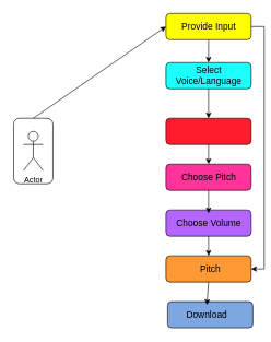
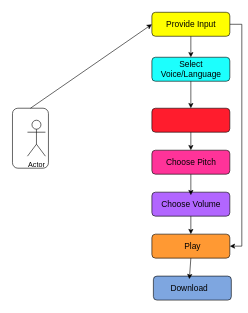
  <mxCell id="0" />
  <mxCell id="1" parent="0" />
  <mxCell id="2" style="edgeStyle=orthogonalEdgeStyle;rounded=0;orthogonalLoop=1;jettySize=auto;html=1;exitX=1;exitY=0.5;exitDx=0;exitDy=0;entryX=1;entryY=0.5;entryDx=0;entryDy=0;" edge="1" parent="1" source="3" target="7"><mxGeometry relative="1" as="geometry" /></mxCell>
  <mxCell id="3" value="" style="rounded=1;whiteSpace=wrap;html=1;fillColor=#FFFF00;" vertex="1" parent="1"><mxGeometry x="252.5" y="20" width="130" height="40" as="geometry" /></mxCell>
  <mxCell id="4" value="" style="rounded=1;whiteSpace=wrap;html=1;fillColor=#1CFFFD;" vertex="1" parent="1"><mxGeometry x="252.5" y="95" width="130" height="40" as="geometry" /></mxCell>
  <mxCell id="5" value="" style="rounded=1;whiteSpace=wrap;html=1;fillColor=#FF1C2D;" vertex="1" parent="1"><mxGeometry x="252.5" y="180" width="130" height="40" as="geometry" /></mxCell>
  <mxCell id="6" value="" style="rounded=1;whiteSpace=wrap;html=1;fillColor=#FF3399;" vertex="1" parent="1"><mxGeometry x="252.5" y="250" width="130" height="40" as="geometry" /></mxCell>
  <mxCell id="7" value="" style="rounded=1;whiteSpace=wrap;html=1;fillColor=#FF9933;" vertex="1" parent="1"><mxGeometry x="252.5" y="390" width="130" height="40" as="geometry" /></mxCell>
  <mxCell id="8" value="" style="rounded=1;whiteSpace=wrap;html=1;fillColor=#7EA6E0;" vertex="1" parent="1"><mxGeometry x="255" y="460" width="130" height="40" as="geometry" /></mxCell>
  <mxCell id="9" value="" style="rounded=1;whiteSpace=wrap;html=1;fillColor=#B266FF;" vertex="1" parent="1"><mxGeometry x="252.5" y="320" width="130" height="40" as="geometry" /></mxCell>
  <mxCell id="10" value="" style="rounded=1;whiteSpace=wrap;html=1;direction=south;" vertex="1" parent="1"><mxGeometry x="20" y="180" width="60" height="100" as="geometry" /></mxCell>
- <mxCell id="11" value="Actor" style="shape=umlActor;verticalLabelPosition=bottom;verticalAlign=top;html=1;outlineConnect=0;" vertex="1" parent="1"><mxGeometry x="35" y="200" width="30" height="60" as="geometry" /></mxCell>
+ <mxCell id="11" value="Actor" style="shape=umlActor;verticalLabelPosition=bottom;verticalAlign=top;html=1;outlineConnect=0;" vertex="1" parent="1"><mxGeometry x="45" y="200" width="30" height="60" as="geometry" /></mxCell>
  <mxCell id="12" value="" style="endArrow=classic;html=1;rounded=0;exitX=0;exitY=0.5;exitDx=0;exitDy=0;entryX=0;entryY=0.5;entryDx=0;entryDy=0;" edge="1" parent="1" source="10" target="3"><mxGeometry width="50" height="50" relative="1" as="geometry"><mxPoint x="410" y="200" as="sourcePoint" /><mxPoint x="140" y="20" as="targetPoint" /></mxGeometry></mxCell>
  <mxCell id="13" value="&lt;font style=&quot;font-size: 14px;&quot;&gt;Provide Input&lt;/font&gt;" style="text;html=1;align=center;verticalAlign=middle;whiteSpace=wrap;rounded=0;" vertex="1" parent="1"><mxGeometry x="272.5" y="25" width="90" height="30" as="geometry" /></mxCell>
  <mxCell id="14" value="&lt;font style=&quot;font-size: 14px;&quot;&gt;Select Voice/Language&lt;/font&gt;" style="text;html=1;align=center;verticalAlign=middle;whiteSpace=wrap;rounded=0;" vertex="1" parent="1"><mxGeometry x="287.5" y="100" width="60" height="30" as="geometry" /></mxCell>
  <mxCell id="15" value="&lt;font style=&quot;font-size: 14px;&quot;&gt;Choose Pitch&lt;/font&gt;" style="text;html=1;align=center;verticalAlign=middle;whiteSpace=wrap;rounded=0;" vertex="1" parent="1"><mxGeometry x="262.5" y="255" width="110" height="30" as="geometry" /></mxCell>
  <mxCell id="16" value="&lt;font style=&quot;font-size: 14px;&quot;&gt;Choose Volume&lt;/font&gt;" style="text;html=1;align=center;verticalAlign=middle;whiteSpace=wrap;rounded=0;" vertex="1" parent="1"><mxGeometry x="262.5" y="325" width="110" height="30" as="geometry" /></mxCell>
- <mxCell id="17" value="&lt;font style=&quot;font-size: 14px;&quot;&gt;Pitch&lt;/font&gt;" style="text;html=1;align=center;verticalAlign=middle;whiteSpace=wrap;rounded=0;" vertex="1" parent="1"><mxGeometry x="287.5" y="395" width="65" height="30" as="geometry" /></mxCell>
+ <mxCell id="17" value="&lt;font style=&quot;font-size: 14px;&quot;&gt;Play&lt;/font&gt;" style="text;html=1;align=center;verticalAlign=middle;whiteSpace=wrap;rounded=0;" vertex="1" parent="1"><mxGeometry x="287.5" y="395" width="65" height="30" as="geometry" /></mxCell>
  <mxCell id="18" value="&lt;font style=&quot;font-size: 14px;&quot;&gt;&lt;font style=&quot;&quot;&gt;Down&lt;/font&gt;&lt;font style=&quot;&quot;&gt;load&lt;/font&gt;&lt;/font&gt;" style="text;html=1;align=center;verticalAlign=middle;whiteSpace=wrap;rounded=0;" vertex="1" parent="1"><mxGeometry x="265" y="465" width="100" height="30" as="geometry" /></mxCell>
  <mxCell id="19" value="" style="endArrow=classic;html=1;rounded=0;exitX=0.5;exitY=1;exitDx=0;exitDy=0;entryX=0.5;entryY=0;entryDx=0;entryDy=0;" edge="1" parent="1" source="3" target="4"><mxGeometry width="50" height="50" relative="1" as="geometry"><mxPoint x="490" y="270" as="sourcePoint" /><mxPoint x="540" y="220" as="targetPoint" /></mxGeometry></mxCell>
  <mxCell id="20" value="" style="endArrow=classic;html=1;rounded=0;exitX=0.5;exitY=1;exitDx=0;exitDy=0;entryX=0.5;entryY=0;entryDx=0;entryDy=0;" edge="1" parent="1" source="4" target="5"><mxGeometry width="50" height="50" relative="1" as="geometry"><mxPoint x="490" y="270" as="sourcePoint" /><mxPoint x="540" y="220" as="targetPoint" /></mxGeometry></mxCell>
  <mxCell id="21" value="" style="endArrow=classic;html=1;rounded=0;exitX=0.5;exitY=1;exitDx=0;exitDy=0;entryX=0.5;entryY=0;entryDx=0;entryDy=0;" edge="1" parent="1" source="5" target="6"><mxGeometry width="50" height="50" relative="1" as="geometry"><mxPoint x="490" y="270" as="sourcePoint" /><mxPoint x="540" y="220" as="targetPoint" /></mxGeometry></mxCell>
  <mxCell id="22" value="" style="endArrow=classic;html=1;rounded=0;exitX=0.5;exitY=1;exitDx=0;exitDy=0;entryX=0.5;entryY=0;entryDx=0;entryDy=0;" edge="1" parent="1" source="6" target="16"><mxGeometry width="50" height="50" relative="1" as="geometry"><mxPoint x="490" y="270" as="sourcePoint" /><mxPoint x="540" y="220" as="targetPoint" /></mxGeometry></mxCell>
  <mxCell id="23" value="" style="endArrow=classic;html=1;rounded=0;exitX=0.5;exitY=1;exitDx=0;exitDy=0;entryX=0.5;entryY=0;entryDx=0;entryDy=0;" edge="1" parent="1" source="9" target="7"><mxGeometry width="50" height="50" relative="1" as="geometry"><mxPoint x="490" y="270" as="sourcePoint" /><mxPoint x="540" y="220" as="targetPoint" /></mxGeometry></mxCell>
  <mxCell id="24" value="" style="endArrow=classic;html=1;rounded=0;exitX=0.5;exitY=1;exitDx=0;exitDy=0;entryX=0.5;entryY=0;entryDx=0;entryDy=0;" edge="1" parent="1" source="7" target="18"><mxGeometry width="50" height="50" relative="1" as="geometry"><mxPoint x="510" y="300" as="sourcePoint" /><mxPoint x="560" y="250" as="targetPoint" /></mxGeometry></mxCell>
